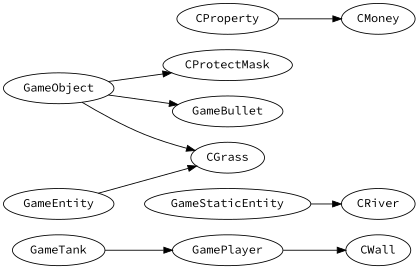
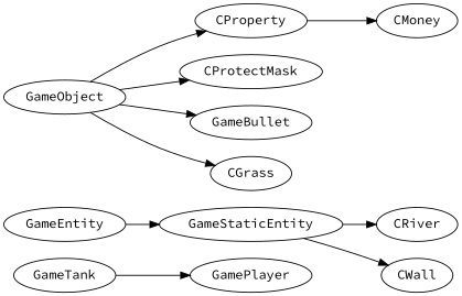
  digraph {
    fontname="Source Code Pro"
    rankdir=LR
    node [fontname="Source Code Pro"]
    edge [fontname="Source Code Pro"]
    GameObject
    CGrass
    CProperty
    CProtectMask
    GameBullet
    CMoney
    GameEntity
    GameStaticEntity
    CWall
    CRiver
    GameTank
    GamePlayer
    GameObject -> CGrass
+   GameObject -> CProperty
    GameObject -> CProtectMask
    GameObject -> GameBullet
    CProperty -> CMoney
-   GameEntity -> CGrass
-   GamePlayer -> CWall
+   GameEntity -> GameStaticEntity
+   GameStaticEntity -> CWall
    GameStaticEntity -> CRiver
    GameTank -> GamePlayer
  }
